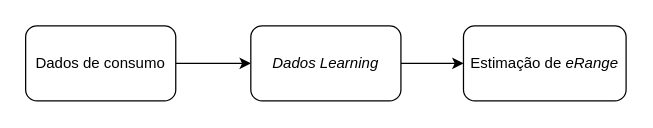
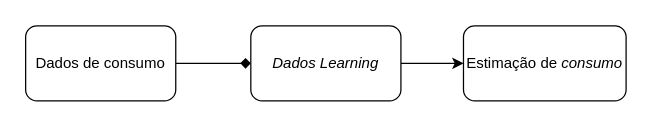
  <mxCell id="0" />
  <mxCell id="1" parent="0" />
- <mxCell id="2" value="" style="edgeStyle=orthogonalEdgeStyle;rounded=0;orthogonalLoop=1;jettySize=auto;html=1;" edge="1" parent="1" source="3" target="5"><mxGeometry relative="1" as="geometry" /></mxCell>
+ <mxCell id="2" value="" style="edgeStyle=orthogonalEdgeStyle;rounded=0;orthogonalLoop=1;jettySize=auto;html=1;endArrow=diamond;" edge="1" parent="1" source="3" target="5"><mxGeometry relative="1" as="geometry" /></mxCell>
  <mxCell id="3" value="Dados de consumo" style="rounded=1;whiteSpace=wrap;html=1;" vertex="1" parent="1"><mxGeometry x="20" y="20" width="120" height="60" as="geometry" /></mxCell>
  <mxCell id="4" value="" style="edgeStyle=orthogonalEdgeStyle;rounded=0;orthogonalLoop=1;jettySize=auto;html=1;" edge="1" parent="1" source="5" target="6"><mxGeometry relative="1" as="geometry" /></mxCell>
  <mxCell id="5" value="&lt;i&gt;Dados Learning&lt;/i&gt;" style="rounded=1;whiteSpace=wrap;html=1;" vertex="1" parent="1"><mxGeometry x="200" y="20" width="120" height="60" as="geometry" /></mxCell>
- <mxCell id="6" value="Estimação de &lt;i&gt;eRange&lt;/i&gt;" style="rounded=1;whiteSpace=wrap;html=1;" vertex="1" parent="1"><mxGeometry x="370" y="20" width="130" height="60" as="geometry" /></mxCell>
+ <mxCell id="6" value="Estimação de &lt;i&gt;consumo&lt;/i&gt;" style="rounded=1;whiteSpace=wrap;html=1;" vertex="1" parent="1"><mxGeometry x="370" y="20" width="130" height="60" as="geometry" /></mxCell>
